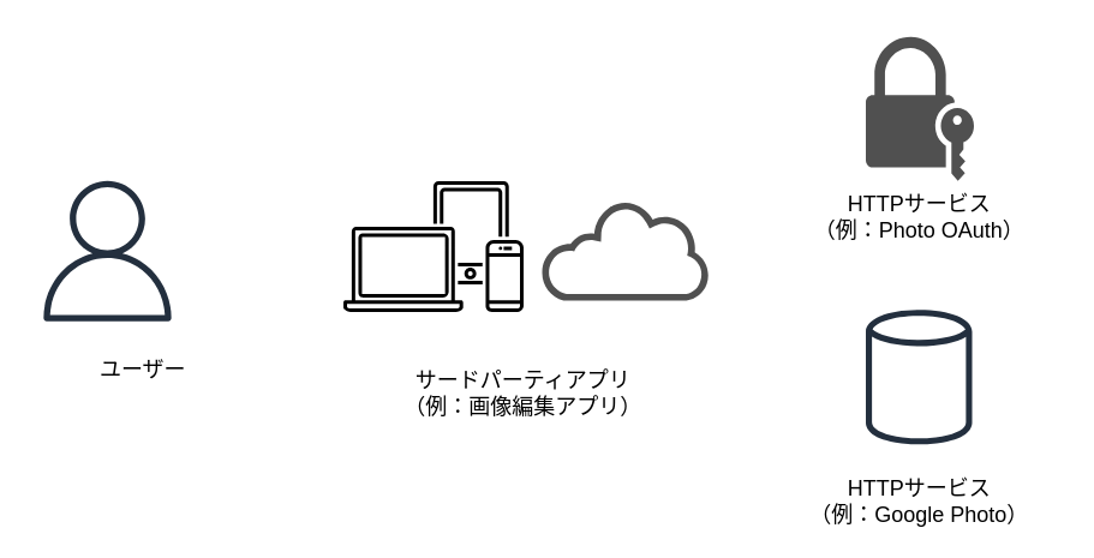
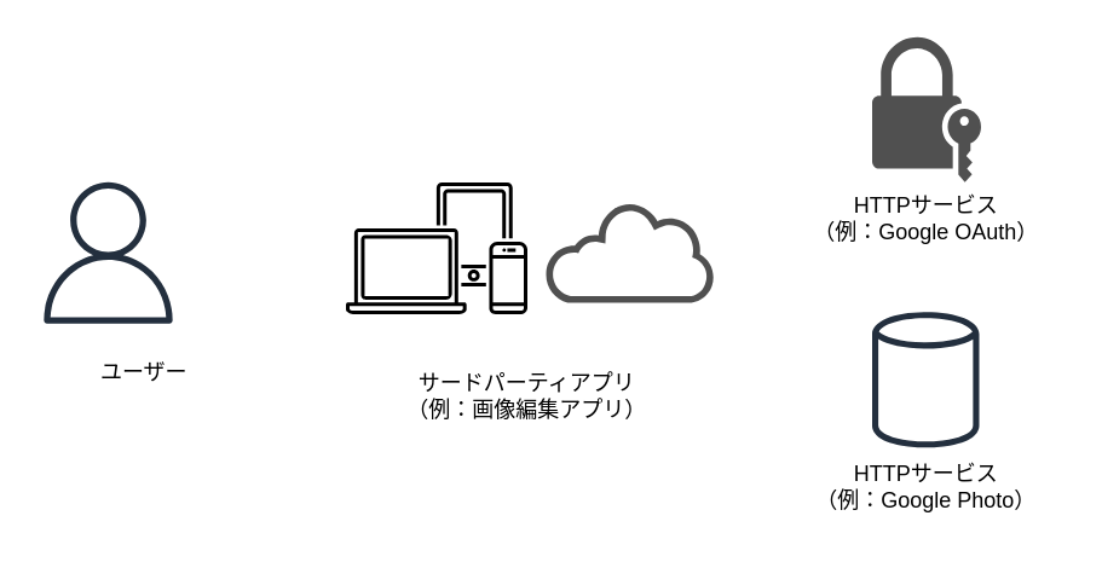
  <mxCell id="0" />
  <mxCell id="1" parent="0" />
  <mxCell id="2" value="" style="outlineConnect=0;fontColor=#232F3E;gradientColor=none;fillColor=#232F3E;strokeColor=none;dashed=0;verticalLabelPosition=bottom;verticalAlign=top;align=center;html=1;fontSize=12;fontStyle=0;aspect=fixed;pointerEvents=1;shape=mxgraph.aws4.user;" vertex="1" parent="1"><mxGeometry x="20" y="100" width="78" height="78" as="geometry" /></mxCell>
  <mxCell id="3" value="" style="pointerEvents=1;shadow=0;dashed=0;html=1;strokeColor=none;fillColor=#505050;labelPosition=center;verticalLabelPosition=bottom;outlineConnect=0;verticalAlign=top;align=center;shape=mxgraph.office.clouds.cloud;" vertex="1" parent="1"><mxGeometry x="300" y="111.5" width="94" height="55" as="geometry" /></mxCell>
  <mxCell id="4" value="" style="outlineConnect=0;gradientColor=none;fontColor=#545B64;strokeColor=none;dashed=0;verticalLabelPosition=bottom;verticalAlign=top;align=center;html=1;fontSize=12;fontStyle=0;aspect=fixed;shape=mxgraph.aws4.illustration_devices;pointerEvents=1;fillColor=#000000;" vertex="1" parent="1"><mxGeometry x="190" y="100" width="100" height="73" as="geometry" /></mxCell>
  <mxCell id="5" value="" style="pointerEvents=1;shadow=0;dashed=0;html=1;strokeColor=none;fillColor=#505050;labelPosition=center;verticalLabelPosition=bottom;verticalAlign=top;outlineConnect=0;align=center;shape=mxgraph.office.security.lock_with_key_security;" vertex="1" parent="1"><mxGeometry x="480" y="20" width="60" height="80" as="geometry" /></mxCell>
  <mxCell id="6" value="" style="outlineConnect=0;fontColor=#232F3E;gradientColor=none;fillColor=#232F3E;strokeColor=none;dashed=0;verticalLabelPosition=bottom;verticalAlign=top;align=center;html=1;fontSize=12;fontStyle=0;aspect=fixed;pointerEvents=1;shape=mxgraph.aws4.generic_database;" vertex="1" parent="1"><mxGeometry x="480" y="170" width="59" height="78" as="geometry" /></mxCell>
  <mxCell id="7" value="ユーザー" style="text;html=1;strokeColor=none;fillColor=none;align=center;verticalAlign=middle;whiteSpace=wrap;rounded=0;" vertex="1" parent="1"><mxGeometry x="49" y="195" width="60" height="20" as="geometry" /></mxCell>
  <mxCell id="8" value="サードパーティアプリ&lt;br&gt;（例：画像編集アプリ）" style="text;html=1;strokeColor=none;fillColor=none;align=center;verticalAlign=middle;whiteSpace=wrap;rounded=0;" vertex="1" parent="1"><mxGeometry x="215" y="198" width="150" height="40" as="geometry" /></mxCell>
- <mxCell id="9" value="HTTPサービス&lt;br&gt;（例：Photo OAuth）" style="text;html=1;strokeColor=none;fillColor=none;align=center;verticalAlign=middle;whiteSpace=wrap;rounded=0;" vertex="1" parent="1"><mxGeometry x="435" y="100" width="150" height="40" as="geometry" /></mxCell>
- <mxCell id="10" value="HTTPサービス&lt;br&gt;（例：Google Photo）" style="text;html=1;strokeColor=none;fillColor=none;align=center;verticalAlign=middle;whiteSpace=wrap;rounded=0;" vertex="1" parent="1"><mxGeometry x="434.5" y="258" width="150" height="40" as="geometry" /></mxCell>
+ <mxCell id="9" value="HTTPサービス&lt;br&gt;（例：Google OAuth）" style="text;html=1;strokeColor=none;fillColor=none;align=center;verticalAlign=middle;whiteSpace=wrap;rounded=0;" vertex="1" parent="1"><mxGeometry x="435" y="100" width="150" height="40" as="geometry" /></mxCell>
+ <mxCell id="10" value="HTTPサービス&lt;br&gt;（例：Google Photo）" style="text;html=1;strokeColor=none;fillColor=none;align=center;verticalAlign=middle;whiteSpace=wrap;rounded=0;" vertex="1" parent="1"><mxGeometry x="434.5" y="248" width="150" height="40" as="geometry" /></mxCell>
